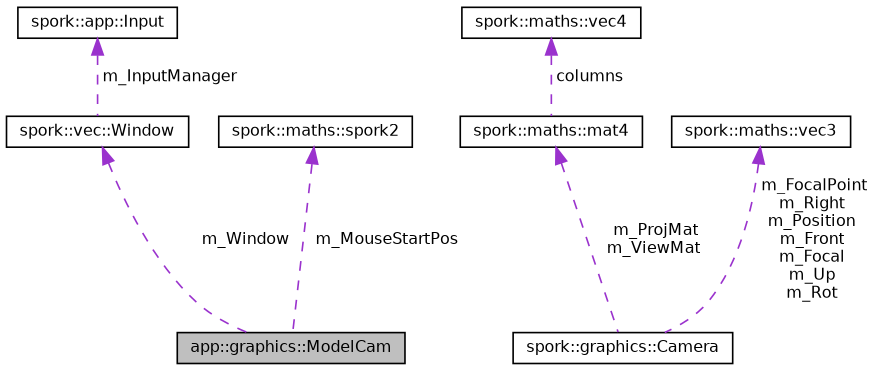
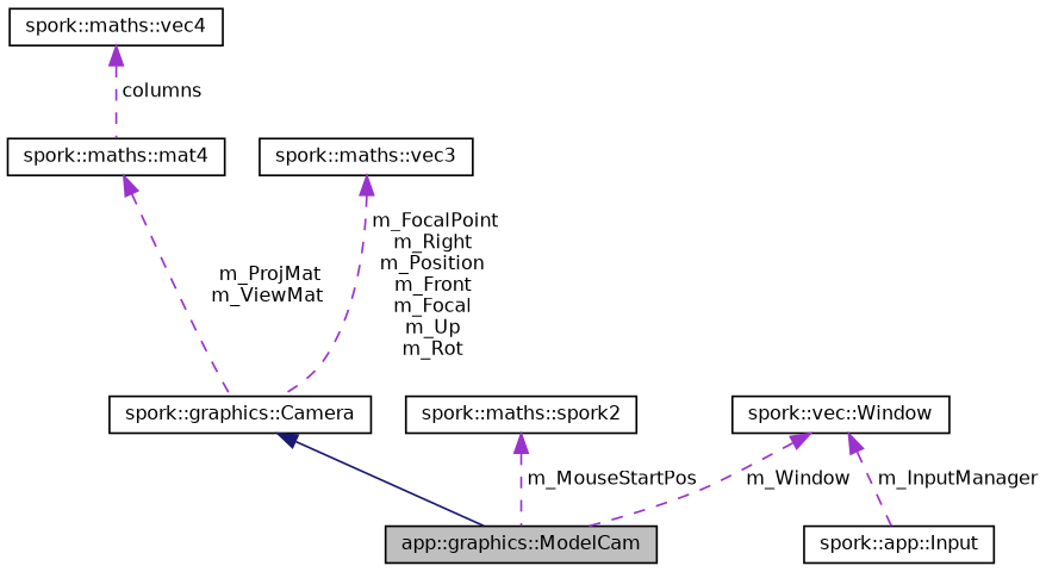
  digraph {
    node [color=black fillcolor=white fontname=Helvetica fontsize=10 shape=record style=filled]
    edge [color=darkorchid3 dir=back fontname=Helvetica fontsize=10 labelfontname=Helvetica labelfontsize=10 style=dashed]
    n1 [fillcolor=grey75 fontcolor=black height=0.2 label="app::graphics::ModelCam" width=0.4]
    n2 [height=0.2 label="spork::graphics::Camera" width=0.4]
    n3 [height=0.2 label="spork::maths::mat4" width=0.4]
    n4 [height=0.2 label="spork::maths::vec4" width=0.4]
    n5 [height=0.2 label="spork::maths::vec3" width=0.4]
    n6 [height=0.2 label="spork::vec::Window" width=0.4]
    n7 [height=0.2 label="spork::app::Input" width=0.4]
    n8 [height=0.2 label="spork::maths::spork2" width=0.4]
+   n2 -> n1 [color=midnightblue style=solid]
    n3 -> n2 [label=" m_ProjMat\nm_ViewMat"]
    n4 -> n3 [label=" columns"]
    n5 -> n2 [label=" m_FocalPoint\nm_Right\nm_Position\nm_Front\nm_Focal\nm_Up\nm_Rot"]
    n6 -> n1 [label=" m_Window"]
-   n7 -> n6 [label=" m_InputManager"]
+   n6 -> n7 [label=" m_InputManager"]
    n8 -> n1 [label=" m_MouseStartPos"]
  }
